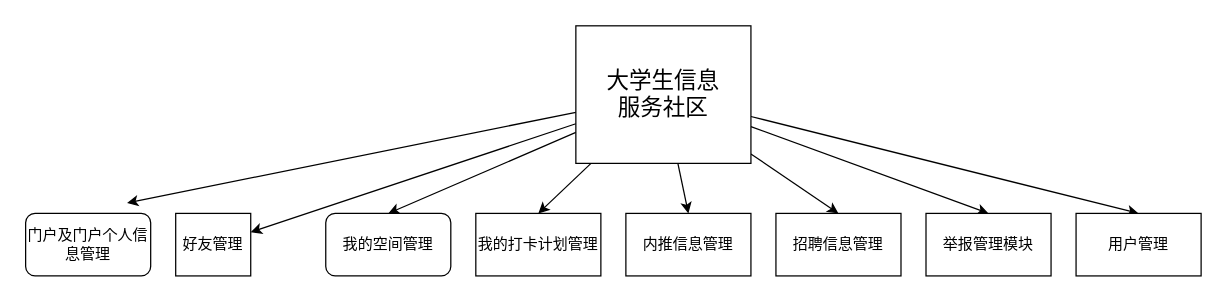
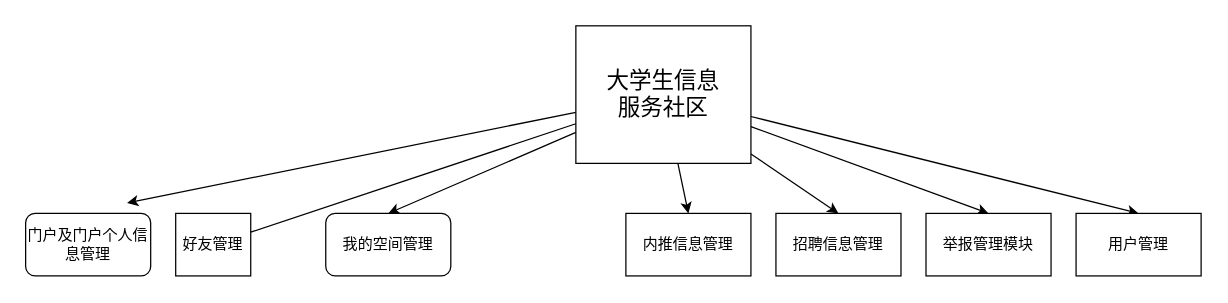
  <mxCell id="0" />
  <mxCell id="1" parent="0" />
  <mxCell id="2" style="rounded=0;orthogonalLoop=1;jettySize=auto;html=1;entryX=0.811;entryY=-0.167;entryDx=0;entryDy=0;entryPerimeter=0;fontSize=12;" edge="1" parent="1" source="10" target="11"><mxGeometry relative="1" as="geometry" /></mxCell>
- <mxCell id="3" style="rounded=0;orthogonalLoop=1;jettySize=auto;html=1;fontSize=12;" edge="1" parent="1" source="10" target="12"><mxGeometry relative="1" as="geometry" /></mxCell>
+ <mxCell id="3" style="rounded=0;orthogonalLoop=1;jettySize=auto;html=1;fontSize=12;endArrow=none;" edge="1" parent="1" source="10" target="12"><mxGeometry relative="1" as="geometry" /></mxCell>
  <mxCell id="4" style="edgeStyle=none;rounded=0;orthogonalLoop=1;jettySize=auto;html=1;entryX=0.5;entryY=0;entryDx=0;entryDy=0;fontSize=12;" edge="1" parent="1" source="10" target="13"><mxGeometry relative="1" as="geometry" /></mxCell>
- <mxCell id="5" style="edgeStyle=none;rounded=0;orthogonalLoop=1;jettySize=auto;html=1;entryX=0.5;entryY=0;entryDx=0;entryDy=0;fontSize=12;" edge="1" parent="1" source="10" target="14"><mxGeometry relative="1" as="geometry" /></mxCell>
  <mxCell id="6" style="edgeStyle=none;rounded=0;orthogonalLoop=1;jettySize=auto;html=1;entryX=0.5;entryY=0;entryDx=0;entryDy=0;fontSize=12;" edge="1" parent="1" source="10" target="15"><mxGeometry relative="1" as="geometry" /></mxCell>
  <mxCell id="7" style="edgeStyle=none;rounded=0;orthogonalLoop=1;jettySize=auto;html=1;entryX=0.5;entryY=0;entryDx=0;entryDy=0;fontSize=12;" edge="1" parent="1" source="10" target="16"><mxGeometry relative="1" as="geometry" /></mxCell>
  <mxCell id="8" style="edgeStyle=none;rounded=0;orthogonalLoop=1;jettySize=auto;html=1;entryX=0.5;entryY=0;entryDx=0;entryDy=0;fontSize=12;" edge="1" parent="1" source="10" target="17"><mxGeometry relative="1" as="geometry" /></mxCell>
  <mxCell id="9" style="edgeStyle=none;rounded=0;orthogonalLoop=1;jettySize=auto;html=1;entryX=0.5;entryY=0;entryDx=0;entryDy=0;fontSize=12;" edge="1" parent="1" source="10" target="18"><mxGeometry relative="1" as="geometry" /></mxCell>
  <mxCell id="10" value="&lt;font style=&quot;font-size: 18px&quot;&gt;大学生信息&lt;br&gt;服务社区&lt;/font&gt;" style="rounded=0;whiteSpace=wrap;html=1;" vertex="1" parent="1"><mxGeometry x="460" y="20" width="140" height="110" as="geometry" /></mxCell>
  <mxCell id="11" value="&lt;p class=&quot;MsoNormal&quot;&gt;&lt;span&gt;门户&lt;/span&gt;&lt;span&gt;及&lt;/span&gt;&lt;span&gt;门户个人&lt;/span&gt;&lt;span&gt;信息管理&lt;/span&gt;&lt;/p&gt;" style="whiteSpace=wrap;html=1;fontSize=12;rounded=1;" vertex="1" parent="1"><mxGeometry x="20" y="170" width="100" height="50" as="geometry" /></mxCell>
  <mxCell id="12" value="&lt;span style=&quot;font-size: 12px;&quot;&gt;好友管理&lt;/span&gt;" style="rounded=0;whiteSpace=wrap;html=1;fontSize=12;" vertex="1" parent="1"><mxGeometry x="140" y="170" width="60" height="50" as="geometry" /></mxCell>
  <mxCell id="13" value="&lt;span style=&quot;font-size: 12px;&quot;&gt;我的空间管理&lt;/span&gt;" style="whiteSpace=wrap;html=1;fontSize=12;rounded=1;" vertex="1" parent="1"><mxGeometry x="260" y="170" width="100" height="50" as="geometry" /></mxCell>
- <mxCell id="14" value="&lt;span style=&quot;font-size: 12px;&quot;&gt;我的打卡计划管理&lt;/span&gt;" style="rounded=0;whiteSpace=wrap;html=1;fontSize=12;" vertex="1" parent="1"><mxGeometry x="380" y="170" width="100" height="50" as="geometry" /></mxCell>
  <mxCell id="15" value="&lt;span style=&quot;font-size: 12px;&quot;&gt;内推信息管理&lt;/span&gt;" style="rounded=0;whiteSpace=wrap;html=1;fontSize=12;" vertex="1" parent="1"><mxGeometry x="500" y="170" width="100" height="50" as="geometry" /></mxCell>
  <mxCell id="16" value="&lt;span style=&quot;font-size: 12px;&quot;&gt;招聘信息管理&lt;/span&gt;" style="rounded=0;whiteSpace=wrap;html=1;fontSize=12;" vertex="1" parent="1"><mxGeometry x="620" y="170" width="100" height="50" as="geometry" /></mxCell>
  <mxCell id="17" value="&lt;span style=&quot;font-size: 12px;&quot;&gt;举报管理模块&lt;/span&gt;" style="rounded=0;whiteSpace=wrap;html=1;fontSize=12;" vertex="1" parent="1"><mxGeometry x="740" y="170" width="100" height="50" as="geometry" /></mxCell>
  <mxCell id="18" value="&lt;span style=&quot;font-size: 12px;&quot;&gt;用户管理&lt;/span&gt;" style="rounded=0;whiteSpace=wrap;html=1;fontSize=12;" vertex="1" parent="1"><mxGeometry x="860" y="170" width="100" height="50" as="geometry" /></mxCell>
